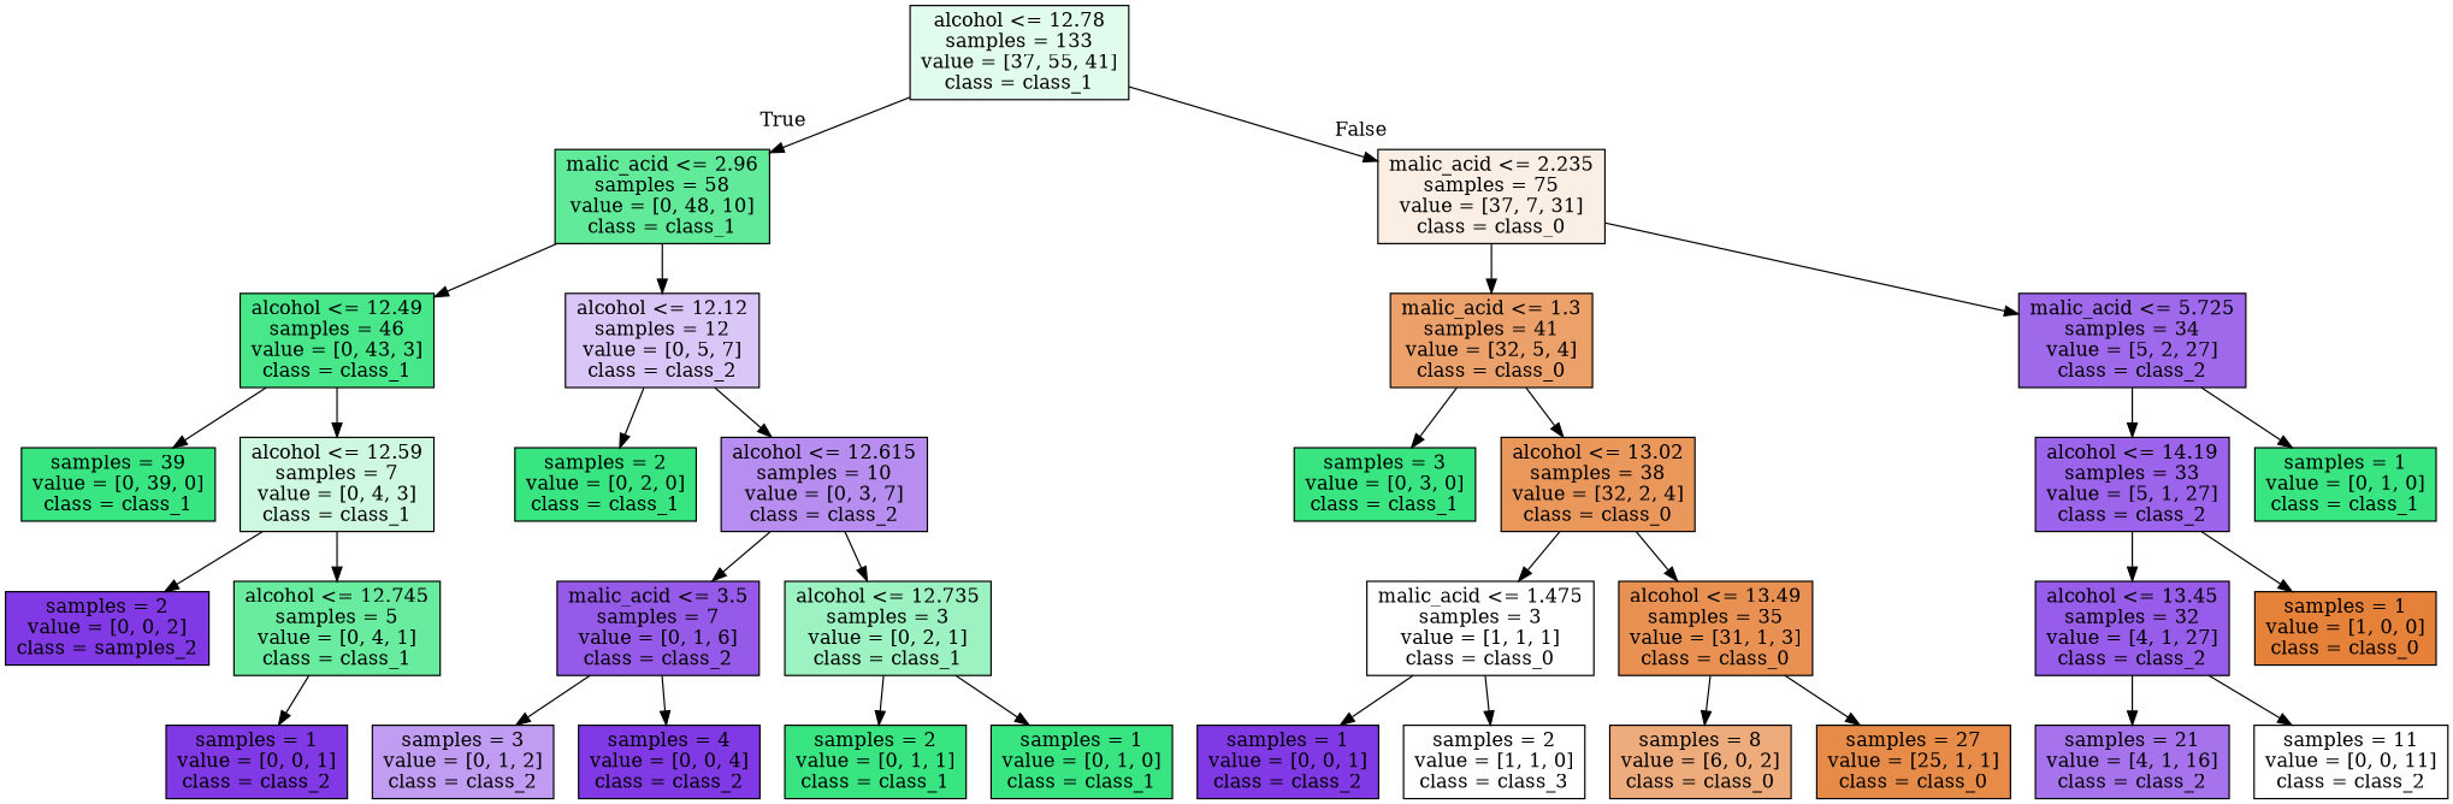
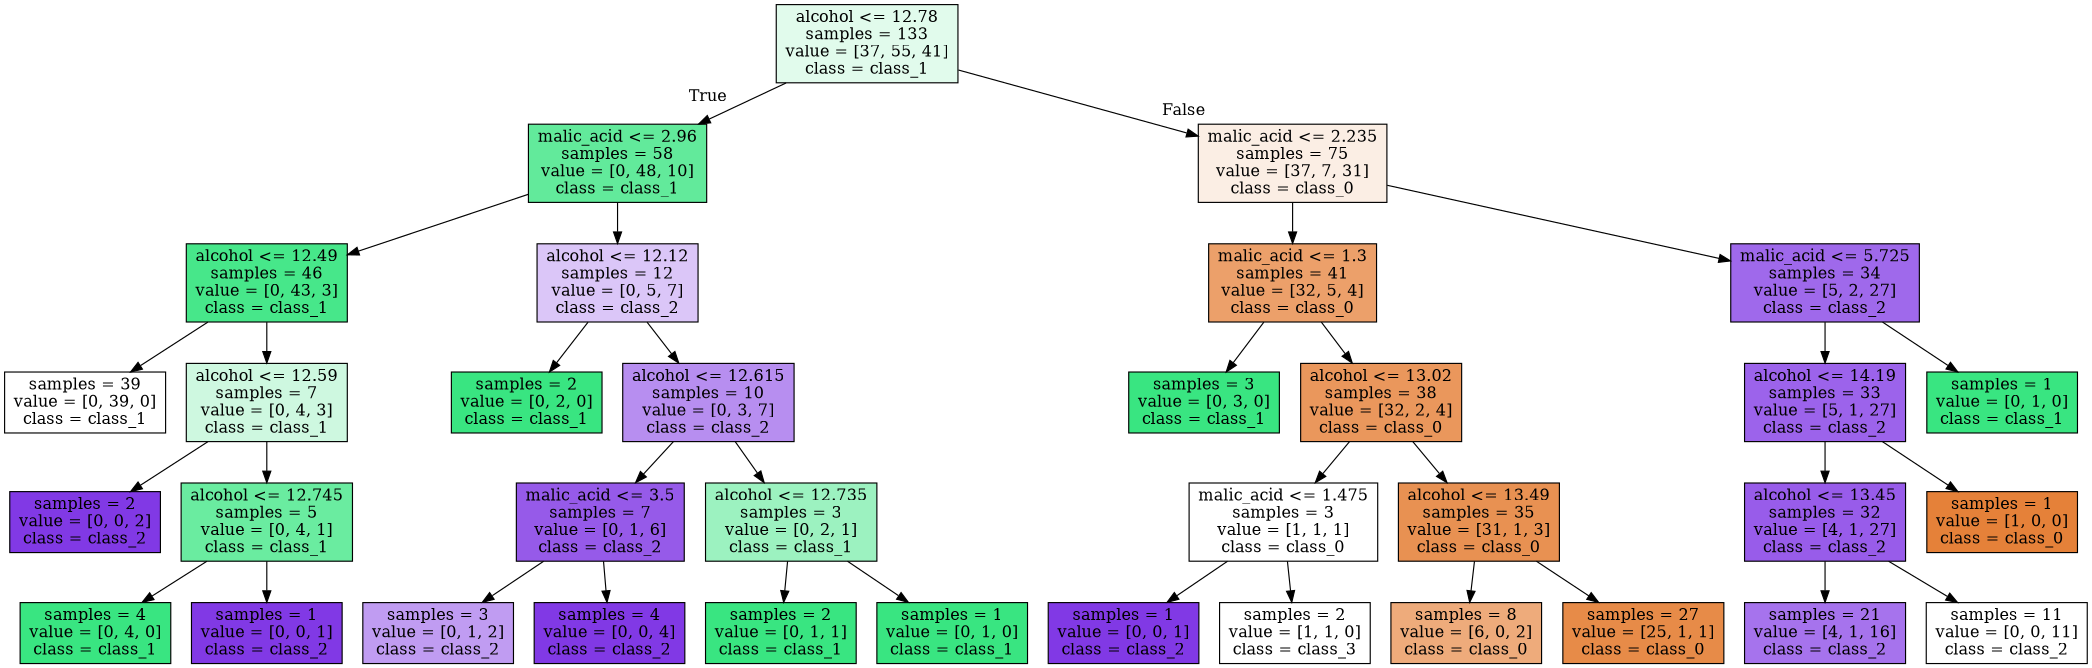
  digraph {
    fontname="DejaVu Serif"
    node [color=black fillcolor="#39e581" fontname="DejaVu Serif" shape=box style=filled]
    edge [fontname="DejaVu Serif"]
    n1 [fillcolor="#e1fbec" label="alcohol <= 12.78\nsamples = 133\nvalue = [37, 55, 41]\nclass = class_1"]
    n2 [fillcolor="#62ea9b" label="malic_acid <= 2.96\nsamples = 58\nvalue = [0, 48, 10]\nclass = class_1"]
    n3 [fillcolor="#fbeee4" label="malic_acid <= 2.235\nsamples = 75\nvalue = [37, 7, 31]\nclass = class_0"]
    n4 [fillcolor="#47e78a" label="alcohol <= 12.49\nsamples = 46\nvalue = [0, 43, 3]\nclass = class_1"]
    n5 [fillcolor="#dbc6f8" label="alcohol <= 12.12\nsamples = 12\nvalue = [0, 5, 7]\nclass = class_2"]
    n6 [fillcolor="#eca06a" label="malic_acid <= 1.3\nsamples = 41\nvalue = [32, 5, 4]\nclass = class_0"]
    n7 [fillcolor="#9f69eb" label="malic_acid <= 5.725\nsamples = 34\nvalue = [5, 2, 27]\nclass = class_2"]
-   n8 [label="samples = 39\nvalue = [0, 39, 0]\nclass = class_1"]
+   n8 [fillcolor="#ffffff" label="samples = 39\nvalue = [0, 39, 0]\nclass = class_1"]
    n9 [fillcolor="#cef8e0" label="alcohol <= 12.59\nsamples = 7\nvalue = [0, 4, 3]\nclass = class_1"]
    n10 [label="samples = 2\nvalue = [0, 2, 0]\nclass = class_1"]
    n11 [fillcolor="#b78ef0" label="alcohol <= 12.615\nsamples = 10\nvalue = [0, 3, 7]\nclass = class_2"]
-   n12 [fillcolor="#8139e5" label="samples = 2\nvalue = [0, 0, 2]\nclass = samples_2"]
+   n12 [fillcolor="#8139e5" label="samples = 2\nvalue = [0, 0, 2]\nclass = class_2"]
    n13 [fillcolor="#6aeca0" label="alcohol <= 12.745\nsamples = 5\nvalue = [0, 4, 1]\nclass = class_1"]
+   n14 [label="samples = 4\nvalue = [0, 4, 0]\nclass = class_1"]
    n15 [fillcolor="#8139e5" label="samples = 1\nvalue = [0, 0, 1]\nclass = class_2"]
    n16 [fillcolor="#965ae9" label="malic_acid <= 3.5\nsamples = 7\nvalue = [0, 1, 6]\nclass = class_2"]
    n17 [fillcolor="#9cf2c0" label="alcohol <= 12.735\nsamples = 3\nvalue = [0, 2, 1]\nclass = class_1"]
    n18 [fillcolor="#c09cf2" label="samples = 3\nvalue = [0, 1, 2]\nclass = class_2"]
    n19 [fillcolor="#8139e5" label="samples = 4\nvalue = [0, 0, 4]\nclass = class_2"]
    n20 [label="samples = 2\nvalue = [0, 1, 1]\nclass = class_1"]
    n21 [label="samples = 1\nvalue = [0, 1, 0]\nclass = class_1"]
    n22 [label="samples = 3\nvalue = [0, 3, 0]\nclass = class_1"]
    n23 [fillcolor="#ea975c" label="alcohol <= 13.02\nsamples = 38\nvalue = [32, 2, 4]\nclass = class_0"]
    n24 [fillcolor="#9c63eb" label="alcohol <= 14.19\nsamples = 33\nvalue = [5, 1, 27]\nclass = class_2"]
    n25 [label="samples = 1\nvalue = [0, 1, 0]\nclass = class_1"]
    n26 [fillcolor="#ffffff" label="malic_acid <= 1.475\nsamples = 3\nvalue = [1, 1, 1]\nclass = class_0"]
    n27 [fillcolor="#e89152" label="alcohol <= 13.49\nsamples = 35\nvalue = [31, 1, 3]\nclass = class_0"]
    n28 [fillcolor="#8139e5" label="samples = 1\nvalue = [0, 0, 1]\nclass = class_2"]
    n29 [fillcolor="#ffffff" label="samples = 2\nvalue = [1, 1, 0]\nclass = class_3"]
    n30 [fillcolor="#eeab7b" label="samples = 8\nvalue = [6, 0, 2]\nclass = class_0"]
    n31 [fillcolor="#e78b48" label="samples = 27\nvalue = [25, 1, 1]\nclass = class_0"]
    n32 [fillcolor="#985cea" label="alcohol <= 13.45\nsamples = 32\nvalue = [4, 1, 27]\nclass = class_2"]
    n33 [fillcolor="#e58139" label="samples = 1\nvalue = [1, 0, 0]\nclass = class_0"]
    n34 [fillcolor="#a673ed" label="samples = 21\nvalue = [4, 1, 16]\nclass = class_2"]
    n35 [fillcolor="#ffffff" label="samples = 11\nvalue = [0, 0, 11]\nclass = class_2"]
    n1 -> n2 [headlabel=True labelangle=45 labeldistance=2.5]
    n1 -> n3 [headlabel=False labelangle=-45 labeldistance=2.5]
    n2 -> n4
    n2 -> n5
    n3 -> n6
    n3 -> n7
    n4 -> n8
    n4 -> n9
    n5 -> n10
    n5 -> n11
    n6 -> n22
    n6 -> n23
    n7 -> n24
    n7 -> n25
    n9 -> n12
    n9 -> n13
    n11 -> n16
    n11 -> n17
+   n13 -> n14
    n13 -> n15
    n16 -> n18
    n16 -> n19
    n17 -> n20
    n17 -> n21
    n23 -> n26
    n23 -> n27
    n24 -> n32
    n24 -> n33
    n26 -> n28
    n26 -> n29
    n27 -> n30
    n27 -> n31
    n32 -> n34
    n32 -> n35
  }
